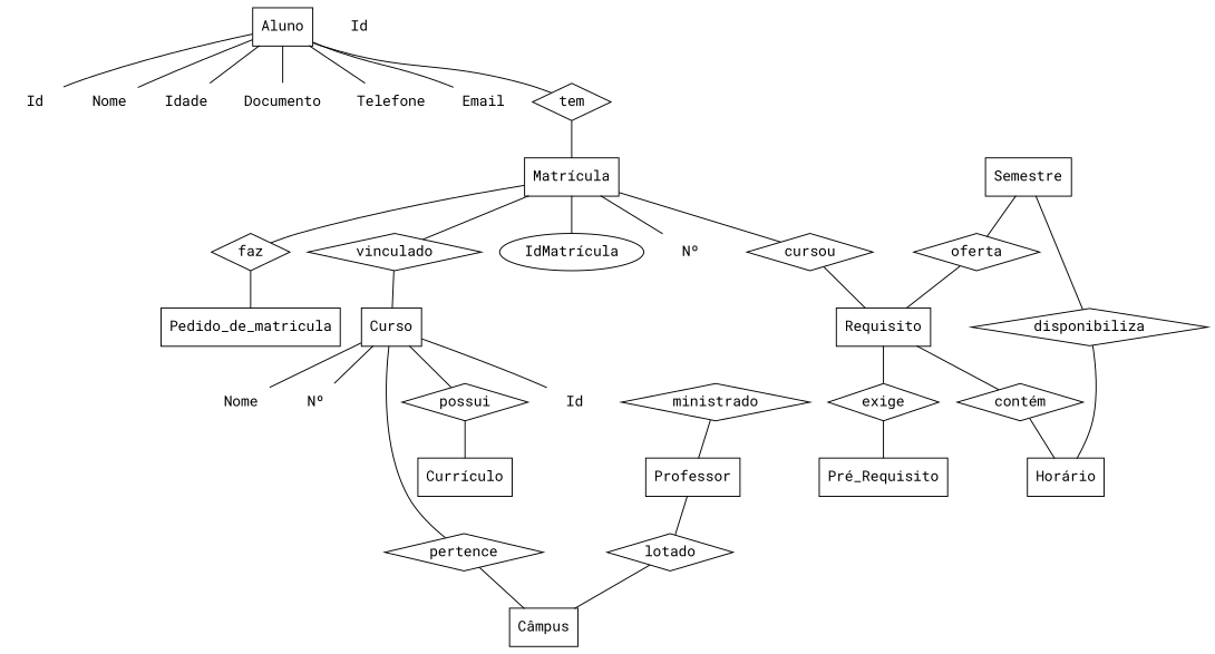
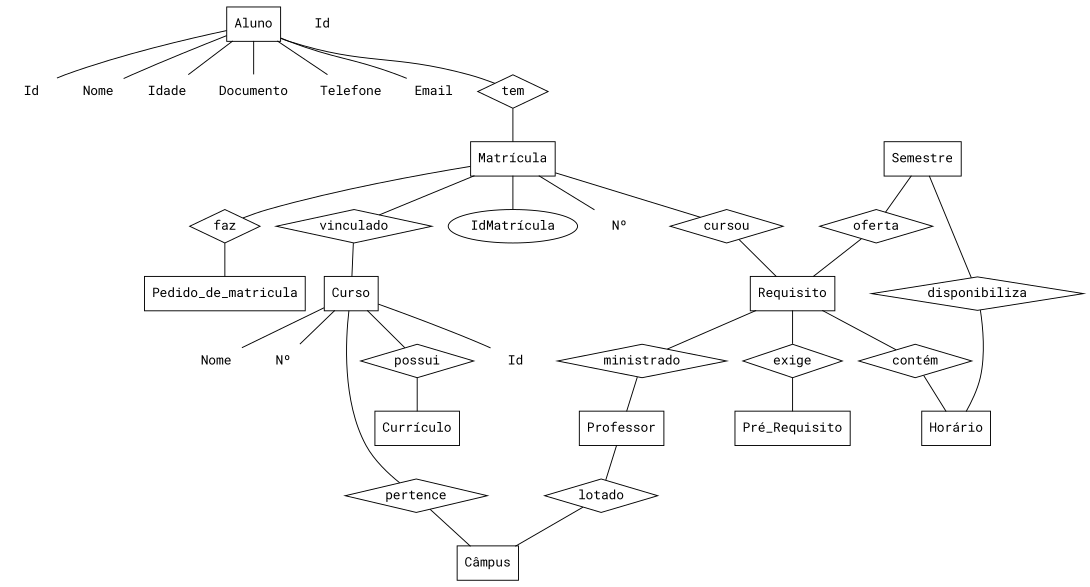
  graph {
    fontname="Roboto Mono"
    node [fontname="Roboto Mono" shape=diamond]
    edge [fontname="Roboto Mono"]
    Aluno [shape=record]
    n2 [label=Id shape=plaintext]
    n3 [label=Nome shape=plaintext]
    n4 [label=Idade shape=plaintext]
    n5 [label=Documento shape=plaintext]
    n6 [label=Telefone shape=plaintext]
    n7 [label=Email shape=plaintext]
    tem
    "Matrícula" [shape=record]
    Curso [shape=record]
    n11 [label=Id shape=plaintext]
    n12 [label=Nome shape=plaintext]
    n13 [label="Nº" shape=plaintext]
    pertence
    possui
    "Câmpus" [shape=record]
    "Currículo" [shape=record]
    n18 [label=Requisito shape=record]
    ministrado
    "contém"
    exige
    Professor [shape=record]
    "Horário" [shape=record]
    "Pré_Requisito" [shape=record]
    lotado
    n26 [label="Nº" shape=plaintext]
    cursou
    faz
    vinculado
    "IdMatrícula" [shape=""]
    Pedido_de_matricula [shape=record]
    Semestre [shape=record]
    oferta
    disponibiliza
    n35 [label=Id shape=plaintext]
    Aluno -- n2
    Aluno -- n3
    Aluno -- n4
    Aluno -- n5
    Aluno -- n6
    Aluno -- n7
    Aluno -- tem
    tem -- "Matrícula"
    "Matrícula" -- n26
    "Matrícula" -- cursou
    "Matrícula" -- faz
    "Matrícula" -- vinculado
    "Matrícula" -- "IdMatrícula"
    Curso -- n11
    Curso -- n12
    Curso -- n13
    Curso -- pertence
    Curso -- possui
    pertence -- "Câmpus"
    possui -- "Currículo"
+   n18 -- ministrado
    n18 -- "contém"
    n18 -- exige
    ministrado -- Professor
    "contém" -- "Horário"
    exige -- "Pré_Requisito"
    Professor -- lotado
    lotado -- "Câmpus"
    cursou -- n18
    faz -- Pedido_de_matricula
    vinculado -- Curso
    Semestre -- oferta
    Semestre -- disponibiliza
    oferta -- n18
    disponibiliza -- "Horário"
  }
